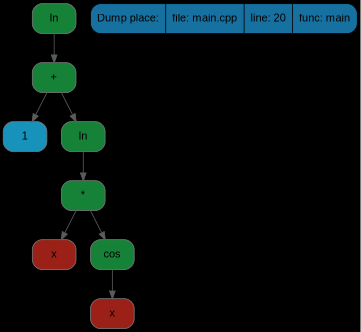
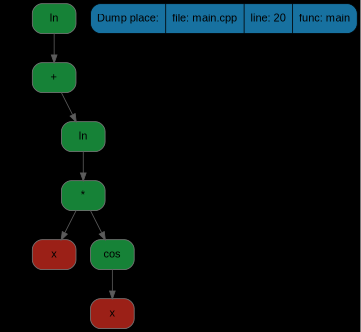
  digraph {
    bgcolor="#000000"
    rankdir=TB
    fontname="Liberation Sans"
    node [color="#777777" fillcolor="#168237" shape=Mrecord style=filled fontname="Liberation Sans"]
    edge [color="#5b5b5b" fontname="Liberation Sans"]
    n1 [label=ln]
    n2 [label="+"]
-   n3 [fillcolor="#1692bb" label=1]
    n4 [label=ln]
    n5 [label="*"]
    n6 [fillcolor="#9b2017" label=x]
    n7 [label=cos]
    n8 [fillcolor="#9b2017" label=x]
    n9 [color="#000000" fillcolor="#1771a0" label="Dump place:| file: main.cpp |<f0> line: 20 |<f1> func: main"]
    n1 -> n2
-   n2 -> n3
    n2 -> n4
    n4 -> n5
    n5 -> n6
    n5 -> n7
    n7 -> n8
  }
